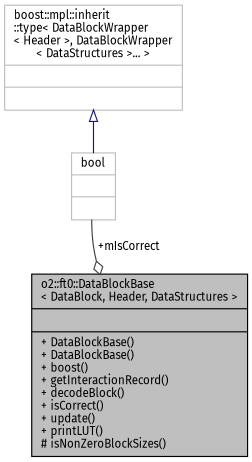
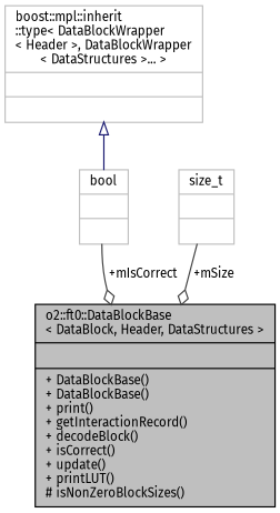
  digraph {
    fontname="Fira Sans"
    node [color=grey75 fontname="Fira Sans" fontsize=10 shape=record]
    edge [color=grey25 fontname="Fira Sans" fontsize=10 labelfontname=Helvetica labelfontsize=10 style=solid arrowhead=odiamond]
-   n1 [color=black fillcolor=grey75 fontcolor=black height=0.2 label="{o2::ft0::DataBlockBase\l\< DataBlock, Header, DataStructures \>\n||+ DataBlockBase()\l+ DataBlockBase()\l+ boost()\l+ getInteractionRecord()\l+ decodeBlock()\l+ isCorrect()\l+ update()\l+ printLUT()\l# isNonZeroBlockSizes()\l}" style=filled width=0.4]
+   n1 [color=black fillcolor=grey75 fontcolor=black height=0.2 label="{o2::ft0::DataBlockBase\l\< DataBlock, Header, DataStructures \>\n||+ DataBlockBase()\l+ DataBlockBase()\l+ print()\l+ getInteractionRecord()\l+ decodeBlock()\l+ isCorrect()\l+ update()\l+ printLUT()\l# isNonZeroBlockSizes()\l}" style=filled width=0.4]
    n2 [height=0.2 label="{boost::mpl::inherit\l::type\< DataBlockWrapper\l\< Header \>, DataBlockWrapper\l\< DataStructures \>... \>\n||}" width=0.4]
    n3 [height=0.2 label="{bool\n||}" width=0.4]
+   n4 [height=0.2 label="{size_t\n||}" width=0.4]
    n2 -> n3 [arrowtail=onormal color=midnightblue dir=back arrowhead=""]
    n3 -> n1 [label=" +mIsCorrect"]
+   n4 -> n1 [label=" +mSize"]
  }
